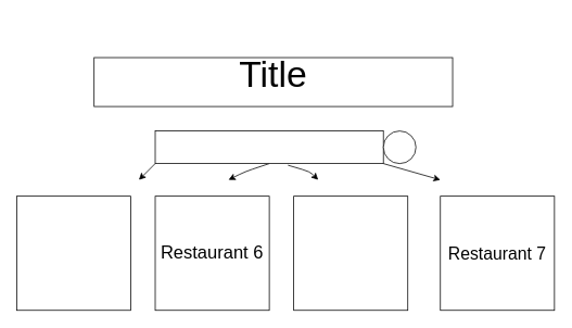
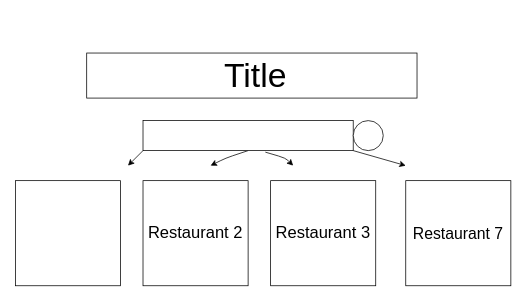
  <mxCell id="0" />
  <mxCell id="1" parent="0" />
  <mxCell id="2" style="edgeStyle=none;html=1;" parent="1" edge="1"><mxGeometry relative="1" as="geometry"><mxPoint x="290" y="20" as="targetPoint" /><mxPoint x="290" y="20" as="sourcePoint" /></mxGeometry></mxCell>
  <mxCell id="3" style="edgeStyle=none;html=1;" parent="1" edge="1"><mxGeometry relative="1" as="geometry"><mxPoint x="290" y="20" as="sourcePoint" /><mxPoint x="290" y="20" as="targetPoint" /></mxGeometry></mxCell>
  <mxCell id="4" value="" style="whiteSpace=wrap;html=1;aspect=fixed;" parent="1" vertex="1"><mxGeometry x="20" y="240" width="140" height="140" as="geometry" /></mxCell>
  <mxCell id="5" value="" style="whiteSpace=wrap;html=1;aspect=fixed;" parent="1" vertex="1"><mxGeometry x="190" y="240" width="140" height="140" as="geometry" /></mxCell>
  <mxCell id="6" value="" style="whiteSpace=wrap;html=1;aspect=fixed;" parent="1" vertex="1"><mxGeometry x="360" y="240" width="140" height="140" as="geometry" /></mxCell>
  <mxCell id="7" value="" style="whiteSpace=wrap;html=1;aspect=fixed;" parent="1" vertex="1"><mxGeometry x="540" y="240" width="140" height="140" as="geometry" /></mxCell>
  <mxCell id="8" style="edgeStyle=none;html=1;exitX=0;exitY=1;exitDx=0;exitDy=0;" parent="1" source="11" edge="1"><mxGeometry relative="1" as="geometry"><mxPoint x="170" y="220" as="targetPoint" /></mxGeometry></mxCell>
  <mxCell id="9" style="edgeStyle=none;html=1;exitX=0.5;exitY=1;exitDx=0;exitDy=0;" parent="1" source="11" edge="1"><mxGeometry relative="1" as="geometry"><mxPoint x="280" y="220" as="targetPoint" /><Array as="points"><mxPoint x="300" y="210" /></Array></mxGeometry></mxCell>
  <mxCell id="10" style="edgeStyle=none;html=1;exitX=1;exitY=1;exitDx=0;exitDy=0;" parent="1" source="11" edge="1"><mxGeometry relative="1" as="geometry"><mxPoint x="540" y="220" as="targetPoint" /></mxGeometry></mxCell>
  <mxCell id="11" value="" style="rounded=0;whiteSpace=wrap;html=1;" parent="1" vertex="1"><mxGeometry x="190" y="160" width="280" height="40" as="geometry" /></mxCell>
  <mxCell id="12" value="" style="ellipse;whiteSpace=wrap;html=1;aspect=fixed;" parent="1" vertex="1"><mxGeometry x="470" y="160" width="40" height="40" as="geometry" /></mxCell>
  <mxCell id="13" value="" style="rounded=0;whiteSpace=wrap;html=1;" parent="1" vertex="1"><mxGeometry x="115" y="70" width="440" height="60" as="geometry" /></mxCell>
- <mxCell id="14" value="Title" style="text;strokeColor=none;align=center;fillColor=none;html=1;verticalAlign=middle;whiteSpace=wrap;rounded=0;fontSize=45;" parent="1" vertex="1"><mxGeometry x="120" y="75" width="430" height="30" as="geometry" /></mxCell>
- <mxCell id="15" value="Restaurant 6" style="text;strokeColor=none;align=center;fillColor=none;html=1;verticalAlign=middle;whiteSpace=wrap;rounded=0;fontSize=22;" parent="1" vertex="1"><mxGeometry x="185" y="240" width="150" height="140" as="geometry" /></mxCell>
+ <mxCell id="14" value="Title" style="text;strokeColor=none;align=center;fillColor=none;html=1;verticalAlign=middle;whiteSpace=wrap;rounded=0;fontSize=45;" parent="1" vertex="1"><mxGeometry x="125" y="85" width="430" height="30" as="geometry" /></mxCell>
+ <mxCell id="15" value="Restaurant 2" style="text;strokeColor=none;align=center;fillColor=none;html=1;verticalAlign=middle;whiteSpace=wrap;rounded=0;fontSize=22;" parent="1" vertex="1"><mxGeometry x="185" y="240" width="150" height="140" as="geometry" /></mxCell>
+ <mxCell id="16" value="Restaurant 3" style="text;strokeColor=none;align=center;fillColor=none;html=1;verticalAlign=middle;whiteSpace=wrap;rounded=0;fontSize=22;" parent="1" vertex="1"><mxGeometry x="360" y="240" width="140" height="140" as="geometry" /></mxCell>
  <mxCell id="17" value="Restaurant 7" style="text;strokeColor=none;align=center;fillColor=none;html=1;verticalAlign=middle;whiteSpace=wrap;rounded=0;fontSize=21;" parent="1" vertex="1"><mxGeometry x="540" y="240" width="140" height="140" as="geometry" /></mxCell>
  <mxCell id="18" style="edgeStyle=none;html=1;exitX=0.582;exitY=1.05;exitDx=0;exitDy=0;exitPerimeter=0;" edge="1" parent="1" source="11"><mxGeometry relative="1" as="geometry"><mxPoint x="390" y="220" as="targetPoint" /><mxPoint x="360" y="210" as="sourcePoint" /><Array as="points"><mxPoint x="380" y="210" /></Array></mxGeometry></mxCell>
